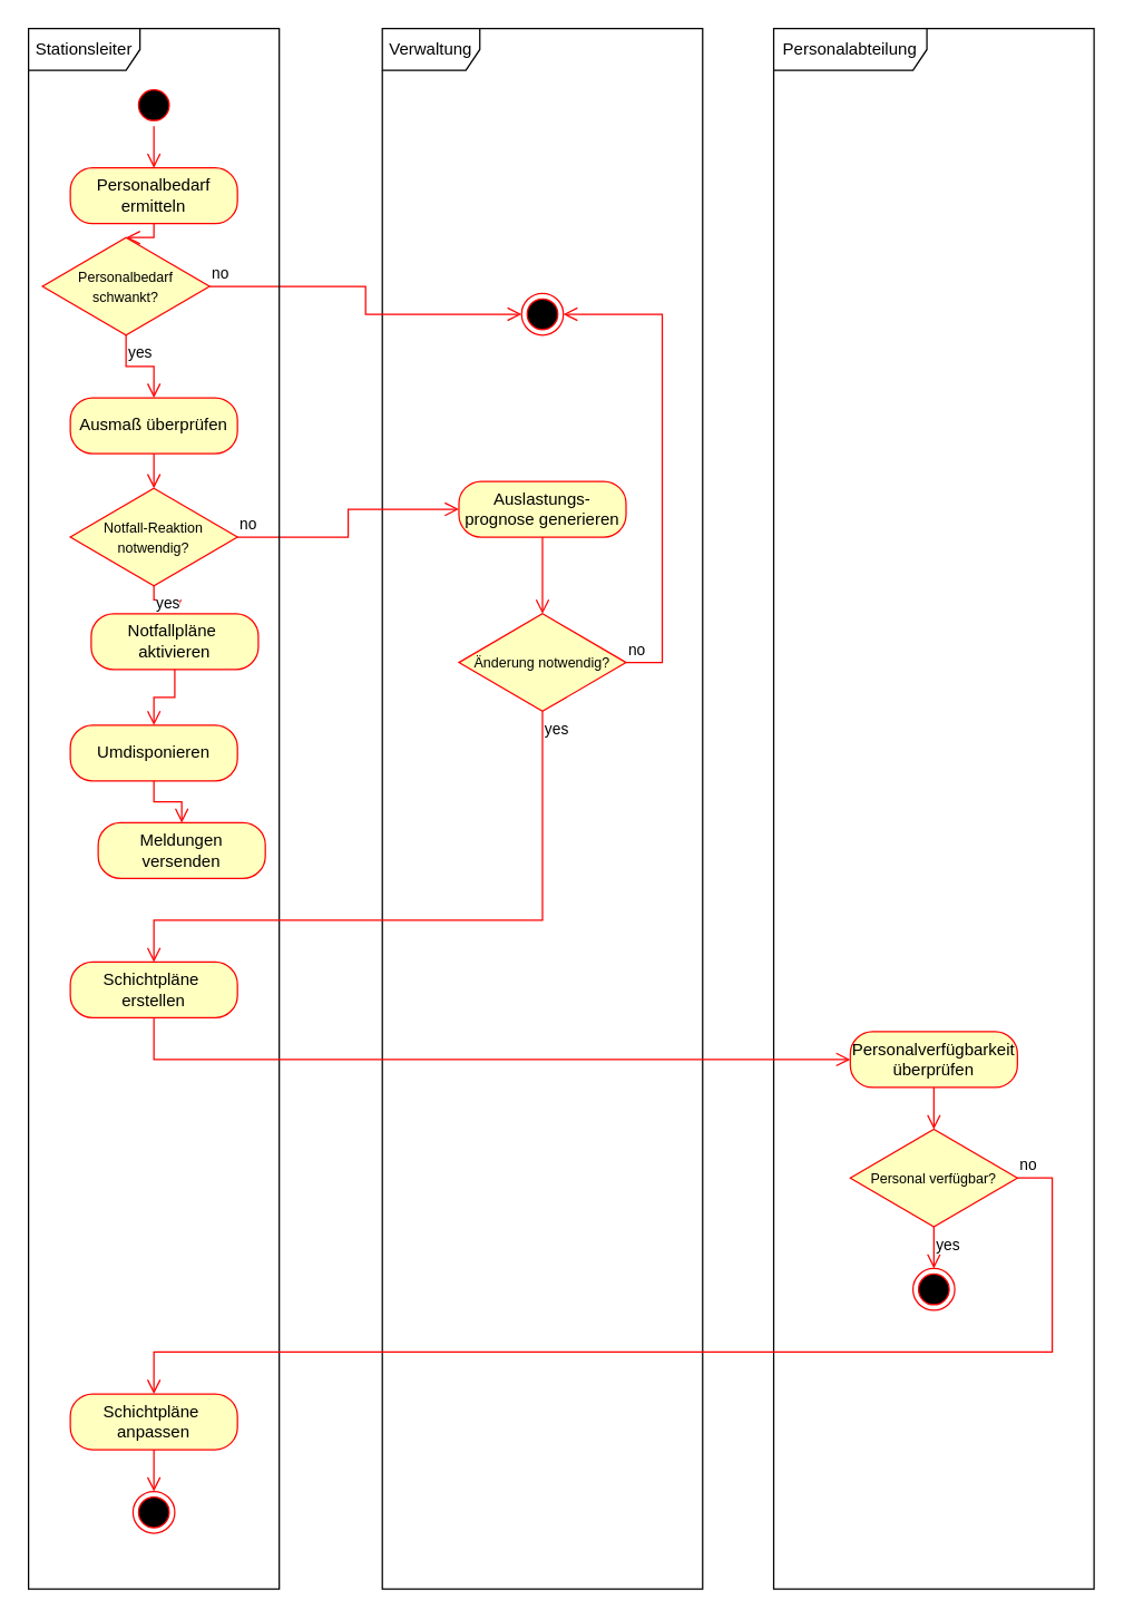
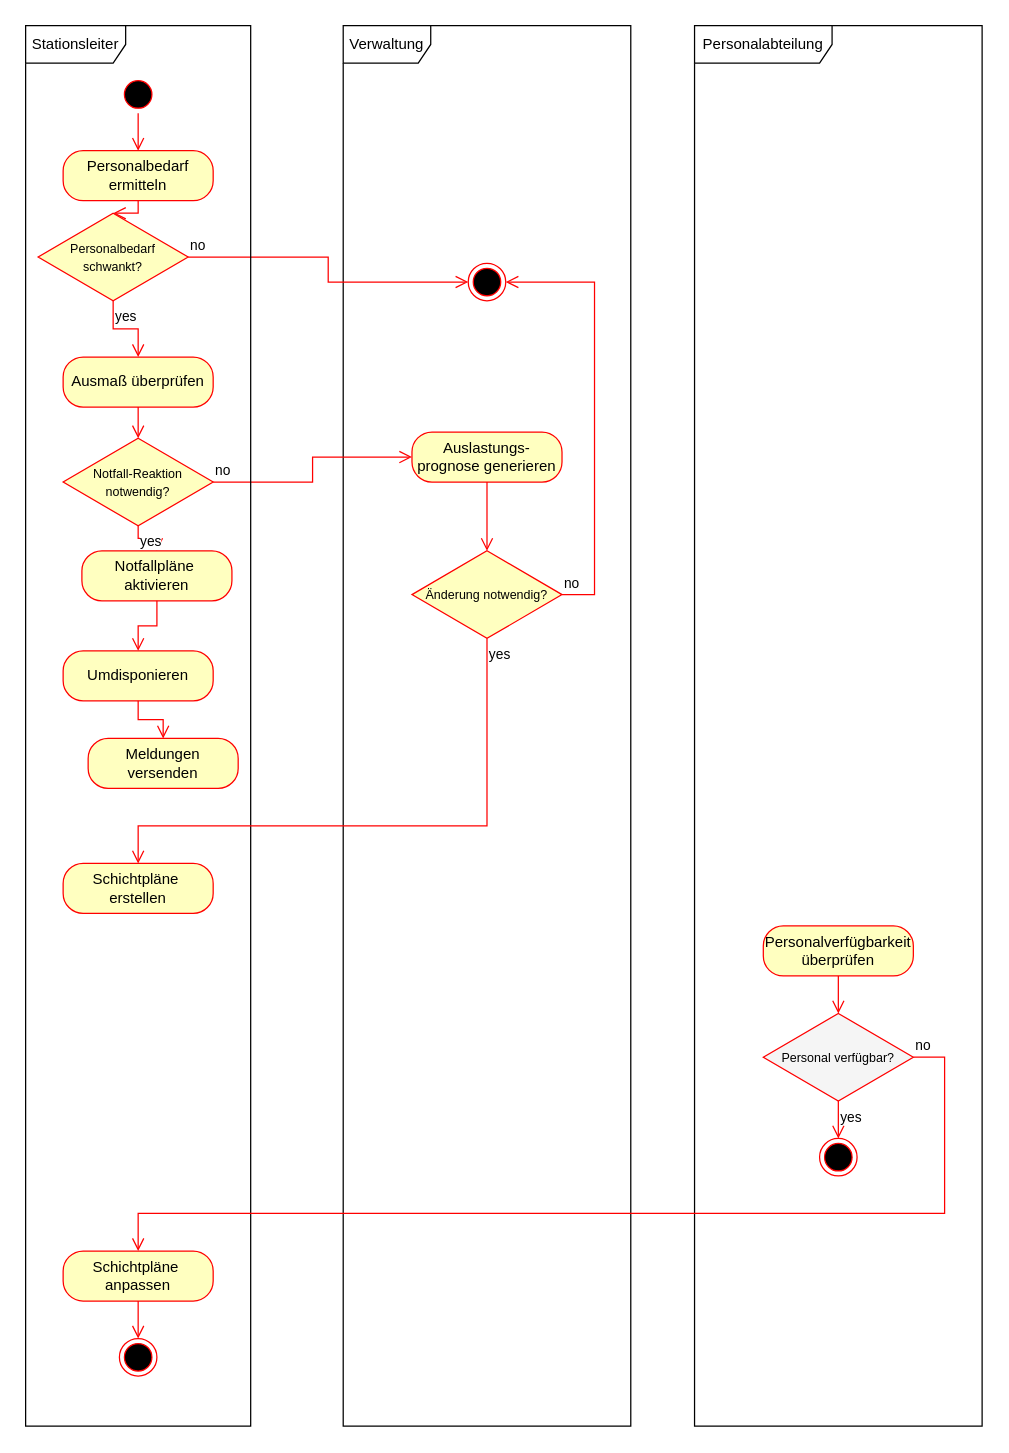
  <mxCell id="0" />
  <mxCell id="1" parent="0" />
  <mxCell id="2" value="Verwaltung" style="shape=umlFrame;whiteSpace=wrap;html=1;pointerEvents=0;width=70;height=30;" vertex="1" parent="1"><mxGeometry x="274" y="20" width="230" height="1120" as="geometry" /></mxCell>
  <mxCell id="3" value="Auslastungs-&lt;div&gt;prognose generieren&lt;/div&gt;" style="rounded=1;whiteSpace=wrap;html=1;arcSize=40;fontColor=#000000;fillColor=#ffffc0;strokeColor=#ff0000;" parent="1" vertex="1"><mxGeometry x="329" y="345" width="120" height="40" as="geometry" /></mxCell>
  <mxCell id="4" value="no" style="edgeStyle=orthogonalEdgeStyle;html=1;align=left;verticalAlign=bottom;endArrow=open;endSize=8;strokeColor=#ff0000;rounded=0;exitX=1;exitY=0.5;exitDx=0;exitDy=0;entryX=0;entryY=0.5;entryDx=0;entryDy=0;" edge="1" parent="1" source="12" target="21"><mxGeometry x="-1" relative="1" as="geometry"><mxPoint x="329" y="225" as="targetPoint" /><Array as="points" /><mxPoint x="297.5" y="244.75" as="sourcePoint" /></mxGeometry></mxCell>
  <mxCell id="5" value="no" style="edgeStyle=orthogonalEdgeStyle;html=1;align=left;verticalAlign=bottom;endArrow=open;endSize=8;strokeColor=#ff0000;rounded=0;exitX=1;exitY=0.5;exitDx=0;exitDy=0;entryX=0;entryY=0.5;entryDx=0;entryDy=0;" edge="1" parent="1" source="13" target="3"><mxGeometry x="-1" relative="1" as="geometry"><mxPoint x="545" y="255" as="targetPoint" /><Array as="points" /><mxPoint x="295" y="255" as="sourcePoint" /></mxGeometry></mxCell>
  <mxCell id="6" value="Personalabteilung" style="shape=umlFrame;whiteSpace=wrap;html=1;pointerEvents=0;width=110;height=30;" vertex="1" parent="1"><mxGeometry x="555" y="20" width="230" height="1120" as="geometry" /></mxCell>
  <mxCell id="7" value="Stationsleiter" style="shape=umlFrame;whiteSpace=wrap;html=1;pointerEvents=0;width=80;height=30;" vertex="1" parent="1"><mxGeometry x="20" y="20" width="180" height="1120" as="geometry" /></mxCell>
  <mxCell id="8" value="" style="ellipse;html=1;shape=startState;fillColor=#000000;strokeColor=#ff0000;" parent="1" vertex="1"><mxGeometry x="95" y="60" width="30" height="30" as="geometry" /></mxCell>
  <mxCell id="9" value="" style="edgeStyle=orthogonalEdgeStyle;html=1;verticalAlign=bottom;endArrow=open;endSize=8;strokeColor=#ff0000;rounded=0;exitX=0.5;exitY=1;exitDx=0;exitDy=0;entryX=0.5;entryY=0;entryDx=0;entryDy=0;" parent="1" source="8" target="10" edge="1"><mxGeometry relative="1" as="geometry"><mxPoint x="110" y="120" as="targetPoint" /><mxPoint x="110" y="160" as="sourcePoint" /></mxGeometry></mxCell>
  <mxCell id="10" value="Personalbedarf ermitteln" style="rounded=1;whiteSpace=wrap;html=1;arcSize=40;fontColor=#000000;fillColor=#ffffc0;strokeColor=#ff0000;" vertex="1" parent="1"><mxGeometry x="50" y="120" width="120" height="40" as="geometry" /></mxCell>
  <mxCell id="11" value="" style="edgeStyle=orthogonalEdgeStyle;html=1;verticalAlign=bottom;endArrow=open;endSize=8;strokeColor=#ff0000;rounded=0;exitX=0.5;exitY=1;exitDx=0;exitDy=0;entryX=0.5;entryY=0;entryDx=0;entryDy=0;" edge="1" parent="1" source="10" target="12"><mxGeometry relative="1" as="geometry"><mxPoint x="110" y="190" as="targetPoint" /><mxPoint x="120" y="100" as="sourcePoint" /></mxGeometry></mxCell>
  <mxCell id="12" value="&lt;span style=&quot;font-size: 10px;&quot;&gt;Personalbedarf&lt;/span&gt;&lt;div&gt;&lt;span style=&quot;font-size: 10px;&quot;&gt;schwankt?&lt;/span&gt;&lt;/div&gt;" style="rhombus;whiteSpace=wrap;html=1;fontColor=#000000;fillColor=#ffffc0;strokeColor=#ff0000;container=0;" vertex="1" parent="1"><mxGeometry x="30" y="170" width="120" height="70" as="geometry" /></mxCell>
  <mxCell id="13" value="&lt;span style=&quot;font-size: 10px;&quot;&gt;Notfall-Reaktion notwendig?&lt;/span&gt;" style="rhombus;whiteSpace=wrap;html=1;fontColor=#000000;fillColor=#ffffc0;strokeColor=#ff0000;container=0;" parent="1" vertex="1"><mxGeometry x="50" y="350" width="120" height="70" as="geometry" /></mxCell>
  <mxCell id="14" value="yes" style="edgeStyle=orthogonalEdgeStyle;html=1;align=left;verticalAlign=top;endArrow=open;endSize=8;strokeColor=#ff0000;rounded=0;exitX=0.5;exitY=1;exitDx=0;exitDy=0;entryX=0.5;entryY=0;entryDx=0;entryDy=0;" edge="1" parent="1" source="12" target="15"><mxGeometry x="-1" relative="1" as="geometry"><mxPoint x="109.75" y="345" as="targetPoint" /><mxPoint x="109.75" y="320" as="sourcePoint" /></mxGeometry></mxCell>
  <mxCell id="15" value="Ausmaß überprüfen" style="rounded=1;whiteSpace=wrap;html=1;arcSize=40;fontColor=#000000;fillColor=#ffffc0;strokeColor=#ff0000;container=0;" vertex="1" parent="1"><mxGeometry x="50" y="285" width="120" height="40" as="geometry" /></mxCell>
  <mxCell id="16" value="" style="edgeStyle=orthogonalEdgeStyle;html=1;verticalAlign=bottom;endArrow=open;endSize=8;strokeColor=#ff0000;rounded=0;exitX=0.5;exitY=1;exitDx=0;exitDy=0;entryX=0.5;entryY=0;entryDx=0;entryDy=0;" edge="1" parent="1" source="15" target="13"><mxGeometry relative="1" as="geometry"><mxPoint x="190" y="440" as="targetPoint" /><mxPoint x="190" y="400" as="sourcePoint" /></mxGeometry></mxCell>
  <mxCell id="17" value="yes" style="edgeStyle=orthogonalEdgeStyle;html=1;align=left;verticalAlign=top;endArrow=open;endSize=8;strokeColor=#ff0000;rounded=0;exitX=0.5;exitY=1;exitDx=0;exitDy=0;entryX=0.5;entryY=0;entryDx=0;entryDy=0;" edge="1" parent="1" source="13" target="18"><mxGeometry x="-1" relative="1" as="geometry"><mxPoint x="120" y="370" as="targetPoint" /><mxPoint x="120" y="310" as="sourcePoint" /></mxGeometry></mxCell>
  <mxCell id="18" value="Notfallpläne&amp;nbsp;&lt;div&gt;aktivieren&lt;/div&gt;" style="rounded=1;whiteSpace=wrap;html=1;arcSize=40;fontColor=#000000;fillColor=#ffffc0;strokeColor=#ff0000;container=0;" parent="1" vertex="1"><mxGeometry x="65" y="440" width="120" height="40" as="geometry" /></mxCell>
  <mxCell id="19" value="Umdisponieren" style="rounded=1;whiteSpace=wrap;html=1;arcSize=40;fontColor=#000000;fillColor=#ffffc0;strokeColor=#ff0000;container=0;" vertex="1" parent="1"><mxGeometry x="50" y="520" width="120" height="40" as="geometry" /></mxCell>
  <mxCell id="20" value="Meldungen versenden" style="rounded=1;whiteSpace=wrap;html=1;arcSize=40;fontColor=#000000;fillColor=#ffffc0;strokeColor=#ff0000;container=0;" vertex="1" parent="1"><mxGeometry x="70" y="590" width="120" height="40" as="geometry" /></mxCell>
  <mxCell id="21" value="" style="ellipse;html=1;shape=endState;fillColor=#000000;strokeColor=#ff0000;" vertex="1" parent="1"><mxGeometry x="374" y="210" width="30" height="30" as="geometry" /></mxCell>
  <mxCell id="22" value="&lt;span style=&quot;font-size: 10px;&quot;&gt;Änderung notwendig?&lt;/span&gt;" style="rhombus;whiteSpace=wrap;html=1;fontColor=#000000;fillColor=#ffffc0;strokeColor=#ff0000;container=0;" vertex="1" parent="1"><mxGeometry x="329" y="440" width="120" height="70" as="geometry" /></mxCell>
  <mxCell id="23" value="yes" style="edgeStyle=orthogonalEdgeStyle;html=1;align=left;verticalAlign=top;endArrow=open;endSize=8;strokeColor=#ff0000;rounded=0;exitX=0.5;exitY=1;exitDx=0;exitDy=0;entryX=0.5;entryY=0;entryDx=0;entryDy=0;" edge="1" parent="1" source="22" target="25"><mxGeometry x="-1" relative="1" as="geometry"><mxPoint x="388.79" y="550" as="targetPoint" /><mxPoint x="388.79" y="520" as="sourcePoint" /><Array as="points"><mxPoint x="389" y="660" /><mxPoint x="110" y="660" /></Array></mxGeometry></mxCell>
  <mxCell id="24" value="" style="edgeStyle=orthogonalEdgeStyle;html=1;verticalAlign=bottom;endArrow=open;endSize=8;strokeColor=#ff0000;rounded=0;exitX=0.5;exitY=1;exitDx=0;exitDy=0;entryX=0.5;entryY=0;entryDx=0;entryDy=0;" edge="1" parent="1" source="3" target="22"><mxGeometry relative="1" as="geometry"><mxPoint x="388.63" y="430" as="targetPoint" /><mxPoint x="388.63" y="405" as="sourcePoint" /></mxGeometry></mxCell>
  <mxCell id="25" value="Schichtpläne&amp;nbsp;&lt;div&gt;erstellen&lt;/div&gt;" style="rounded=1;whiteSpace=wrap;html=1;arcSize=40;fontColor=#000000;fillColor=#ffffc0;strokeColor=#ff0000;" vertex="1" parent="1"><mxGeometry x="50" y="690" width="120" height="40" as="geometry" /></mxCell>
  <mxCell id="26" value="no" style="edgeStyle=orthogonalEdgeStyle;html=1;align=left;verticalAlign=bottom;endArrow=open;endSize=8;strokeColor=#ff0000;rounded=0;exitX=1;exitY=0.5;exitDx=0;exitDy=0;entryX=1;entryY=0.5;entryDx=0;entryDy=0;" edge="1" parent="1" source="22" target="21"><mxGeometry x="-1" relative="1" as="geometry"><mxPoint x="525" y="600.702" as="targetPoint" /><Array as="points"><mxPoint x="475" y="475" /><mxPoint x="475" y="225" /></Array><mxPoint x="475" y="474.69" as="sourcePoint" /></mxGeometry></mxCell>
- <mxCell id="27" value="" style="edgeStyle=orthogonalEdgeStyle;html=1;verticalAlign=bottom;endArrow=open;endSize=8;strokeColor=#ff0000;rounded=0;exitX=0.5;exitY=1;exitDx=0;exitDy=0;entryX=0;entryY=0.5;entryDx=0;entryDy=0;" edge="1" parent="1" source="25" target="30"><mxGeometry relative="1" as="geometry"><mxPoint x="385" y="720" as="targetPoint" /><mxPoint x="385" y="695" as="sourcePoint" /></mxGeometry></mxCell>
  <mxCell id="28" value="" style="edgeStyle=orthogonalEdgeStyle;html=1;verticalAlign=bottom;endArrow=open;endSize=8;strokeColor=#ff0000;rounded=0;exitX=0.5;exitY=1;exitDx=0;exitDy=0;entryX=0.5;entryY=0;entryDx=0;entryDy=0;" edge="1" parent="1" source="18" target="19"><mxGeometry relative="1" as="geometry"><mxPoint x="109.78" y="520" as="targetPoint" /><mxPoint x="109.78" y="495" as="sourcePoint" /></mxGeometry></mxCell>
  <mxCell id="29" value="" style="edgeStyle=orthogonalEdgeStyle;html=1;verticalAlign=bottom;endArrow=open;endSize=8;strokeColor=#ff0000;rounded=0;exitX=0.5;exitY=1;exitDx=0;exitDy=0;entryX=0.5;entryY=0;entryDx=0;entryDy=0;" edge="1" parent="1" source="19" target="20"><mxGeometry relative="1" as="geometry"><mxPoint x="109.78" y="585" as="targetPoint" /><mxPoint x="109.78" y="560" as="sourcePoint" /></mxGeometry></mxCell>
  <mxCell id="30" value="Personalverfügbarkeit&lt;div&gt;überprüfen&lt;/div&gt;" style="rounded=1;whiteSpace=wrap;html=1;arcSize=40;fontColor=#000000;fillColor=#ffffc0;strokeColor=#ff0000;" vertex="1" parent="1"><mxGeometry x="610" y="740" width="120" height="40" as="geometry" /></mxCell>
- <mxCell id="31" value="&lt;span style=&quot;font-size: 10px;&quot;&gt;Personal verfügbar?&lt;/span&gt;" style="rhombus;whiteSpace=wrap;html=1;fontColor=#000000;fillColor=#ffffc0;strokeColor=#ff0000;container=0;" vertex="1" parent="1"><mxGeometry x="610" y="810" width="120" height="70" as="geometry" /></mxCell>
+ <mxCell id="31" value="&lt;span style=&quot;font-size: 10px;&quot;&gt;Personal verfügbar?&lt;/span&gt;" style="rhombus;whiteSpace=wrap;html=1;fontColor=#000000;fillColor=#f5f5f5;strokeColor=#ff0000;container=0;" vertex="1" parent="1"><mxGeometry x="610" y="810" width="120" height="70" as="geometry" /></mxCell>
  <mxCell id="32" value="yes" style="edgeStyle=orthogonalEdgeStyle;html=1;align=left;verticalAlign=top;endArrow=open;endSize=8;strokeColor=#ff0000;rounded=0;exitX=0.5;exitY=1;exitDx=0;exitDy=0;entryX=0.5;entryY=0;entryDx=0;entryDy=0;" edge="1" parent="1" source="31" target="33"><mxGeometry x="-1" relative="1" as="geometry"><mxPoint x="669.6" y="920" as="targetPoint" /><mxPoint x="669.6" y="890" as="sourcePoint" /></mxGeometry></mxCell>
  <mxCell id="33" value="" style="ellipse;html=1;shape=endState;fillColor=#000000;strokeColor=#ff0000;" vertex="1" parent="1"><mxGeometry x="655" y="910" width="30" height="30" as="geometry" /></mxCell>
  <mxCell id="34" value="" style="edgeStyle=orthogonalEdgeStyle;html=1;verticalAlign=bottom;endArrow=open;endSize=8;strokeColor=#ff0000;rounded=0;exitX=0.5;exitY=1;exitDx=0;exitDy=0;entryX=0.5;entryY=0;entryDx=0;entryDy=0;" edge="1" parent="1" source="30" target="31"><mxGeometry relative="1" as="geometry"><mxPoint x="669.62" y="795" as="targetPoint" /><mxPoint x="669.62" y="770" as="sourcePoint" /></mxGeometry></mxCell>
  <mxCell id="35" value="" style="group" vertex="1" connectable="0" parent="1"><mxGeometry x="50" y="1000" width="120" height="100" as="geometry" /></mxCell>
  <mxCell id="36" value="Schichtpläne&amp;nbsp;&lt;div&gt;anpassen&lt;/div&gt;" style="rounded=1;whiteSpace=wrap;html=1;arcSize=40;fontColor=#000000;fillColor=#ffffc0;strokeColor=#ff0000;" vertex="1" parent="35"><mxGeometry width="120" height="40" as="geometry" /></mxCell>
  <mxCell id="37" value="" style="ellipse;html=1;shape=endState;fillColor=#000000;strokeColor=#ff0000;" vertex="1" parent="35"><mxGeometry x="45" y="70" width="30" height="30" as="geometry" /></mxCell>
  <mxCell id="38" value="" style="edgeStyle=orthogonalEdgeStyle;html=1;verticalAlign=bottom;endArrow=open;endSize=8;strokeColor=#ff0000;rounded=0;exitX=0.5;exitY=1;exitDx=0;exitDy=0;entryX=0.5;entryY=0;entryDx=0;entryDy=0;" edge="1" parent="35" source="36" target="37"><mxGeometry relative="1" as="geometry"><mxPoint x="59.62" y="75" as="targetPoint" /><mxPoint x="59.62" y="50" as="sourcePoint" /></mxGeometry></mxCell>
  <mxCell id="39" value="no" style="edgeStyle=orthogonalEdgeStyle;html=1;align=left;verticalAlign=bottom;endArrow=open;endSize=8;strokeColor=#ff0000;rounded=0;exitX=1;exitY=0.5;exitDx=0;exitDy=0;entryX=0.5;entryY=0;entryDx=0;entryDy=0;" edge="1" parent="1" source="31" target="36"><mxGeometry x="-1" relative="1" as="geometry"><mxPoint x="135" y="1000" as="targetPoint" /><Array as="points"><mxPoint x="755" y="845" /><mxPoint x="755" y="970" /><mxPoint x="110" y="970" /></Array><mxPoint x="755" y="845" as="sourcePoint" /></mxGeometry></mxCell>
